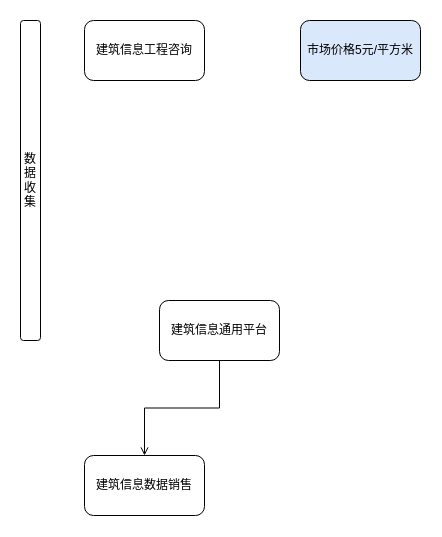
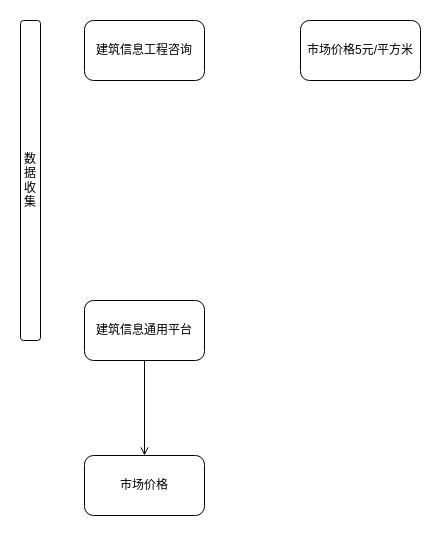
  <mxCell id="0" />
  <mxCell id="1" parent="0" />
  <mxCell id="2" value="建筑信息工程咨询" style="rounded=1;whiteSpace=wrap;html=1;" vertex="1" parent="1"><mxGeometry x="84" y="20" width="120" height="60" as="geometry" /></mxCell>
- <mxCell id="3" value="市场价格5元/平方米" style="rounded=1;whiteSpace=wrap;html=1;fillColor=#dae8fc;" vertex="1" parent="1"><mxGeometry x="300" y="20" width="120" height="60" as="geometry" /></mxCell>
+ <mxCell id="3" value="市场价格5元/平方米" style="rounded=1;whiteSpace=wrap;html=1;" vertex="1" parent="1"><mxGeometry x="300" y="20" width="120" height="60" as="geometry" /></mxCell>
  <mxCell id="4" style="edgeStyle=orthogonalEdgeStyle;rounded=0;orthogonalLoop=1;jettySize=auto;html=1;endArrow=open;" edge="1" parent="1" source="5" target="6"><mxGeometry relative="1" as="geometry" /></mxCell>
- <mxCell id="5" value="建筑信息通用平台" style="rounded=1;whiteSpace=wrap;html=1;" vertex="1" parent="1"><mxGeometry x="159" y="300" width="120" height="60" as="geometry" /></mxCell>
- <mxCell id="6" value="建筑信息数据销售" style="rounded=1;whiteSpace=wrap;html=1;" vertex="1" parent="1"><mxGeometry x="84" y="455" width="120" height="60" as="geometry" /></mxCell>
+ <mxCell id="5" value="建筑信息通用平台" style="rounded=1;whiteSpace=wrap;html=1;" vertex="1" parent="1"><mxGeometry x="84" y="300" width="120" height="60" as="geometry" /></mxCell>
+ <mxCell id="6" value="市场价格" style="rounded=1;whiteSpace=wrap;html=1;" vertex="1" parent="1"><mxGeometry x="84" y="455" width="120" height="60" as="geometry" /></mxCell>
  <mxCell id="7" value="数&lt;br&gt;据&lt;br&gt;收&lt;br&gt;集" style="rounded=1;whiteSpace=wrap;html=1;" vertex="1" parent="1"><mxGeometry x="20" y="20" width="20" height="320" as="geometry" /></mxCell>
